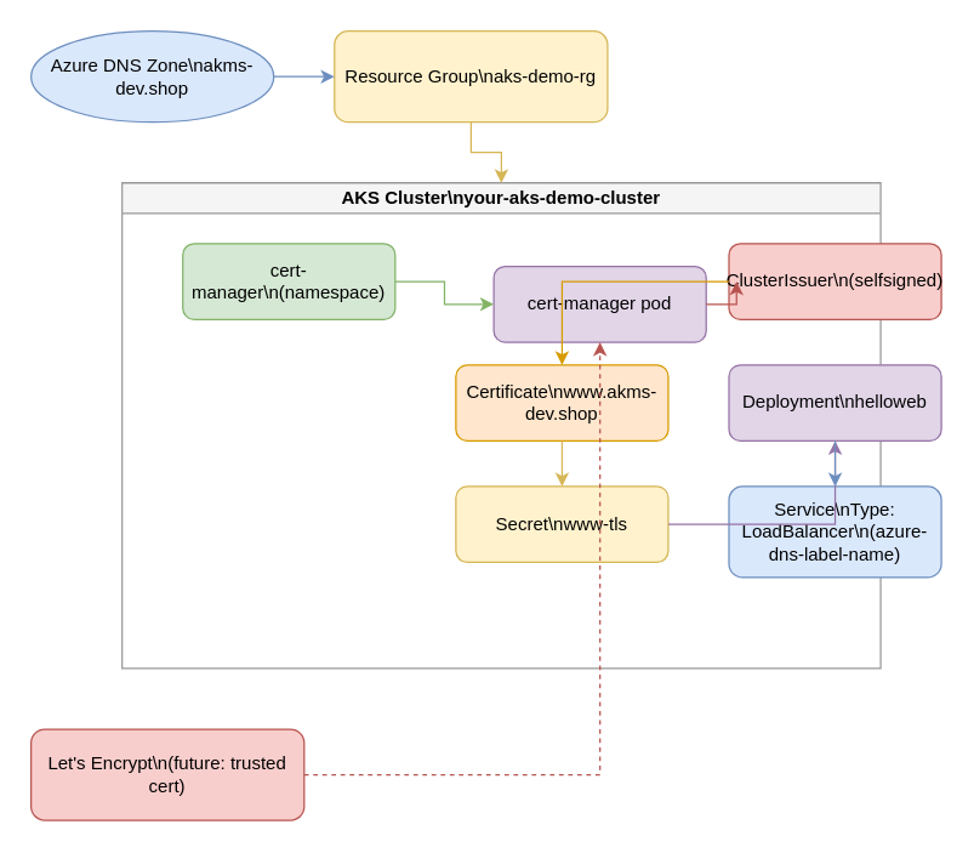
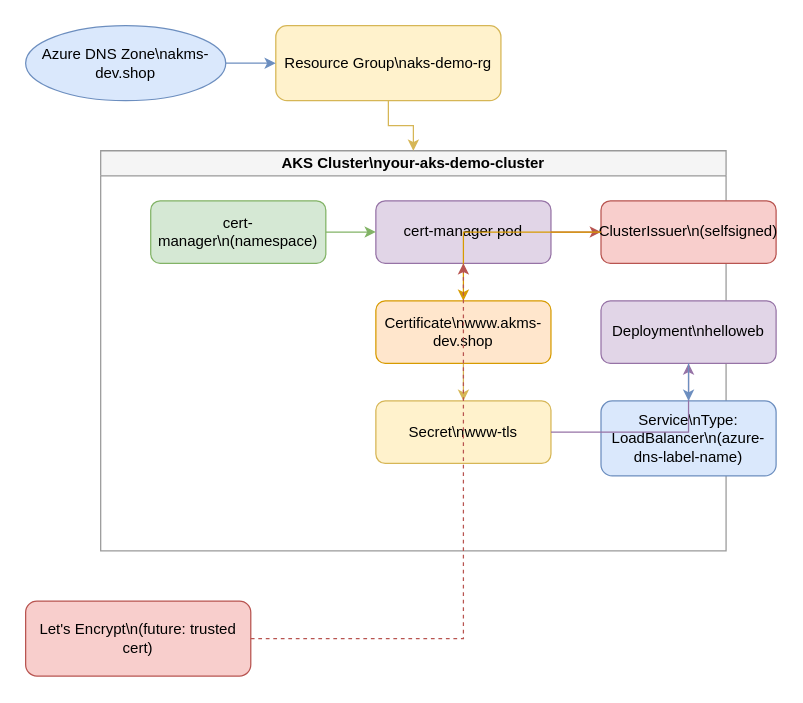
  <mxCell id="0" />
  <mxCell id="1" parent="0" />
  <mxCell id="2" value="Azure DNS Zone\nakms-dev.shop" style="ellipse;whiteSpace=wrap;html=1;fillColor=#dae8fc;strokeColor=#6c8ebf;" vertex="1" parent="1"><mxGeometry x="20" y="20" width="160" height="60" as="geometry" /></mxCell>
  <mxCell id="3" value="Resource Group\naks-demo-rg" style="rounded=1;whiteSpace=wrap;html=1;fillColor=#fff2cc;strokeColor=#d6b656;" vertex="1" parent="1"><mxGeometry x="220" y="20" width="180" height="60" as="geometry" /></mxCell>
  <mxCell id="4" value="AKS Cluster\nyour-aks-demo-cluster" style="swimlane;whiteSpace=wrap;html=1;startSize=20;fillColor=#f5f5f5;strokeColor=#999999;" vertex="1" parent="1"><mxGeometry x="80" y="120" width="500" height="320" as="geometry" /></mxCell>
  <mxCell id="5" value="cert-manager\n(namespace)" style="rounded=1;whiteSpace=wrap;html=1;fillColor=#d5e8d4;strokeColor=#82b366;" vertex="1" parent="4"><mxGeometry x="40" y="40" width="140" height="50" as="geometry" /></mxCell>
- <mxCell id="6" value="cert-manager pod" style="rounded=1;whiteSpace=wrap;html=1;fillColor=#e1d5e7;strokeColor=#9673a6;" vertex="1" parent="4"><mxGeometry x="245" y="55" width="140" height="50" as="geometry" /></mxCell>
+ <mxCell id="6" value="cert-manager pod" style="rounded=1;whiteSpace=wrap;html=1;fillColor=#e1d5e7;strokeColor=#9673a6;" vertex="1" parent="4"><mxGeometry x="220" y="40" width="140" height="50" as="geometry" /></mxCell>
  <mxCell id="7" value="ClusterIssuer\n(selfsigned)" style="rounded=1;whiteSpace=wrap;html=1;fillColor=#f8cecc;strokeColor=#b85450;" vertex="1" parent="4"><mxGeometry x="400" y="40" width="140" height="50" as="geometry" /></mxCell>
  <mxCell id="8" value="Certificate\nwww.akms-dev.shop" style="rounded=1;whiteSpace=wrap;html=1;fillColor=#ffe6cc;strokeColor=#d79b00;" vertex="1" parent="4"><mxGeometry x="220" y="120" width="140" height="50" as="geometry" /></mxCell>
  <mxCell id="9" value="Secret\nwww-tls" style="rounded=1;whiteSpace=wrap;html=1;fillColor=#fff2cc;strokeColor=#d6b656;" vertex="1" parent="4"><mxGeometry x="220" y="200" width="140" height="50" as="geometry" /></mxCell>
  <mxCell id="10" value="Deployment\nhelloweb" style="rounded=1;whiteSpace=wrap;html=1;fillColor=#e1d5e7;strokeColor=#9673a6;" vertex="1" parent="4"><mxGeometry x="400" y="120" width="140" height="50" as="geometry" /></mxCell>
  <mxCell id="11" value="Service\nType: LoadBalancer\n(azure-dns-label-name)" style="rounded=1;whiteSpace=wrap;html=1;fillColor=#dae8fc;strokeColor=#6c8ebf;" vertex="1" parent="4"><mxGeometry x="400" y="200" width="140" height="60" as="geometry" /></mxCell>
  <mxCell id="12" value="Let's Encrypt\n(future: trusted cert)" style="rounded=1;whiteSpace=wrap;html=1;fillColor=#f8cecc;strokeColor=#b85450;" vertex="1" parent="1"><mxGeometry x="20" y="480" width="180" height="60" as="geometry" /></mxCell>
  <mxCell id="13" style="edgeStyle=orthogonalEdgeStyle;rounded=0;orthogonalLoop=1;jettySize=auto;html=1;strokeColor=#6c8ebf;" edge="1" parent="1" source="2" target="3"><mxGeometry relative="1" as="geometry" /></mxCell>
  <mxCell id="14" style="edgeStyle=orthogonalEdgeStyle;rounded=0;orthogonalLoop=1;jettySize=auto;html=1;strokeColor=#d6b656;" edge="1" parent="1" source="3" target="4"><mxGeometry relative="1" as="geometry" /></mxCell>
  <mxCell id="15" style="edgeStyle=orthogonalEdgeStyle;rounded=0;orthogonalLoop=1;jettySize=auto;html=1;strokeColor=#82b366;" edge="1" parent="4" source="5" target="6"><mxGeometry relative="1" as="geometry" /></mxCell>
  <mxCell id="16" style="edgeStyle=orthogonalEdgeStyle;rounded=0;orthogonalLoop=1;jettySize=auto;html=1;strokeColor=#b85450;" edge="1" parent="4" source="6" target="7"><mxGeometry relative="1" as="geometry" /></mxCell>
  <mxCell id="17" style="edgeStyle=orthogonalEdgeStyle;rounded=0;orthogonalLoop=1;jettySize=auto;html=1;strokeColor=#d79b00;" edge="1" parent="4" source="7" target="8"><mxGeometry relative="1" as="geometry" /></mxCell>
  <mxCell id="18" style="edgeStyle=orthogonalEdgeStyle;rounded=0;orthogonalLoop=1;jettySize=auto;html=1;strokeColor=#d6b656;" edge="1" parent="4" source="8" target="9"><mxGeometry relative="1" as="geometry" /></mxCell>
  <mxCell id="19" style="edgeStyle=orthogonalEdgeStyle;rounded=0;orthogonalLoop=1;jettySize=auto;html=1;strokeColor=#9673a6;" edge="1" parent="4" source="9" target="10"><mxGeometry relative="1" as="geometry" /></mxCell>
  <mxCell id="20" style="edgeStyle=orthogonalEdgeStyle;rounded=0;orthogonalLoop=1;jettySize=auto;html=1;strokeColor=#6c8ebf;" edge="1" parent="4" source="10" target="11"><mxGeometry relative="1" as="geometry" /></mxCell>
  <mxCell id="21" style="edgeStyle=orthogonalEdgeStyle;rounded=0;orthogonalLoop=1;jettySize=auto;html=1;strokeColor=#b85450;dashed=1;" edge="1" parent="1" source="12" target="6"><mxGeometry relative="1" as="geometry" /></mxCell>
